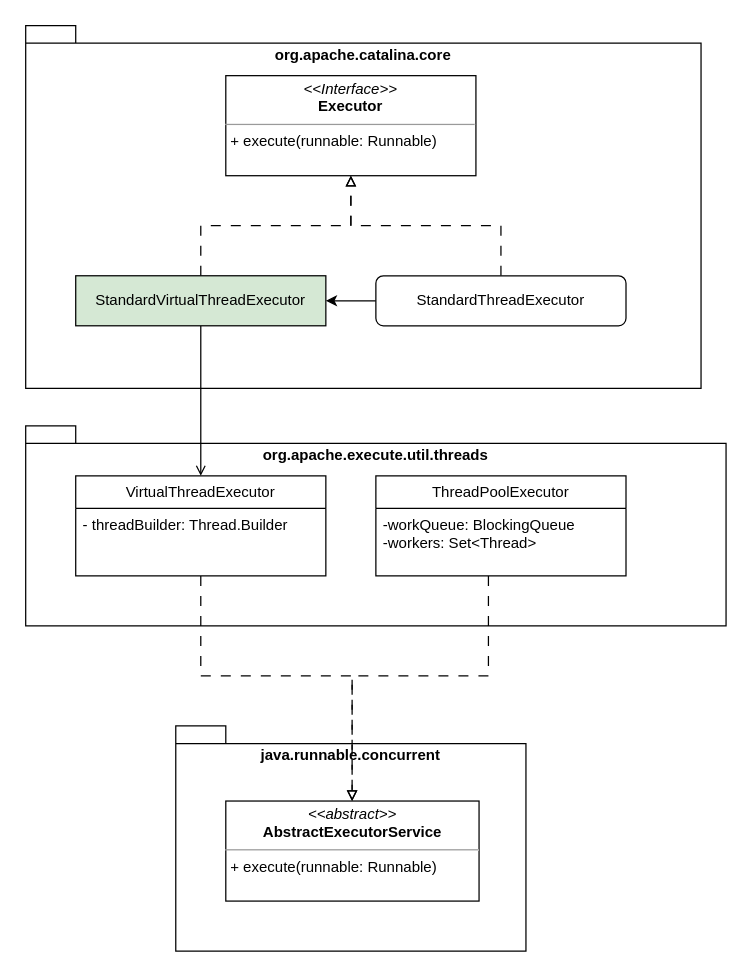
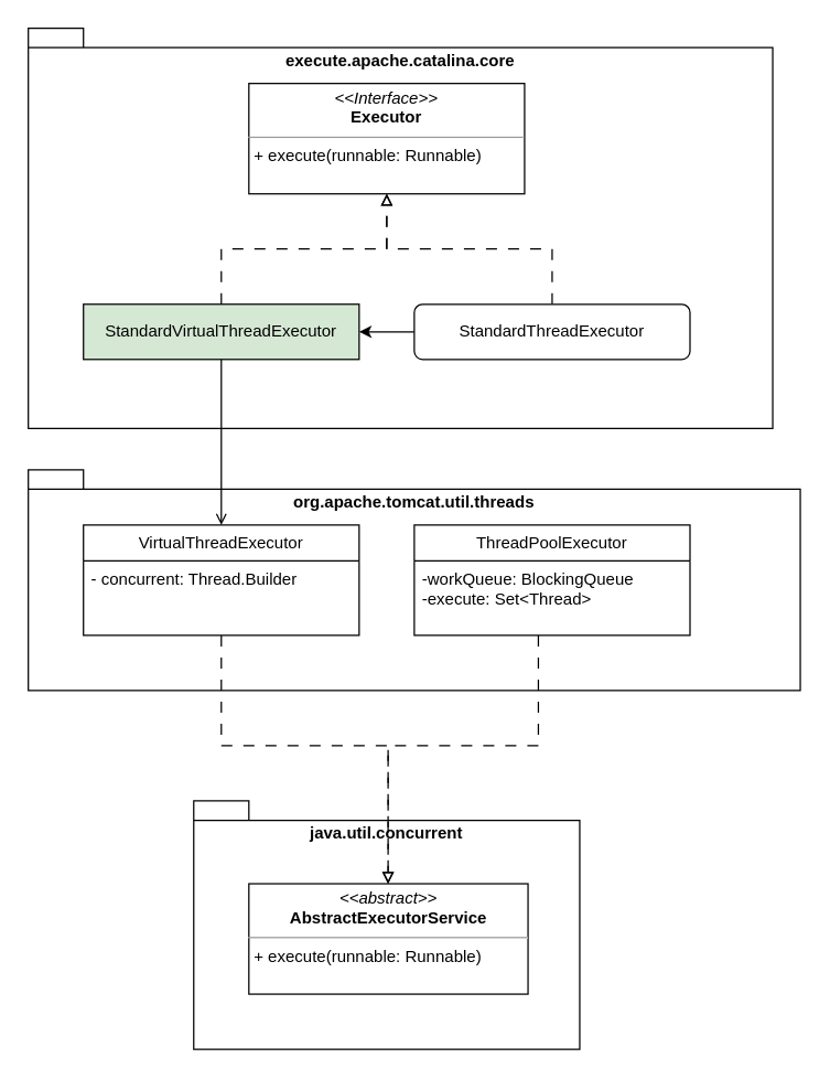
  <mxCell id="0" />
  <mxCell id="1" parent="0" />
- <mxCell id="2" value="org.apache.execute.util.threads" style="shape=folder;fontStyle=1;spacingTop=10;tabWidth=40;tabHeight=14;tabPosition=left;html=1;whiteSpace=wrap;verticalAlign=top;" vertex="1" parent="1"><mxGeometry x="20" y="340" width="560" height="160" as="geometry" /></mxCell>
- <mxCell id="3" value="org.apache.catalina.core" style="shape=folder;fontStyle=1;spacingTop=10;tabWidth=40;tabHeight=14;tabPosition=left;html=1;whiteSpace=wrap;verticalAlign=top;" vertex="1" parent="1"><mxGeometry x="20" y="20" width="540" height="290" as="geometry" /></mxCell>
+ <mxCell id="2" value="org.apache.tomcat.util.threads" style="shape=folder;fontStyle=1;spacingTop=10;tabWidth=40;tabHeight=14;tabPosition=left;html=1;whiteSpace=wrap;verticalAlign=top;" vertex="1" parent="1"><mxGeometry x="20" y="340" width="560" height="160" as="geometry" /></mxCell>
+ <mxCell id="3" value="execute.apache.catalina.core" style="shape=folder;fontStyle=1;spacingTop=10;tabWidth=40;tabHeight=14;tabPosition=left;html=1;whiteSpace=wrap;verticalAlign=top;" vertex="1" parent="1"><mxGeometry x="20" y="20" width="540" height="290" as="geometry" /></mxCell>
  <mxCell id="4" value="&lt;p style=&quot;margin:0px;margin-top:4px;text-align:center;&quot;&gt;&lt;i&gt;&amp;lt;&amp;lt;Interface&amp;gt;&amp;gt;&lt;/i&gt;&lt;br&gt;&lt;b&gt;Executor&lt;/b&gt;&lt;/p&gt;&lt;hr size=&quot;1&quot;&gt;&lt;p style=&quot;margin:0px;margin-left:4px;&quot;&gt;&lt;/p&gt;&lt;p style=&quot;margin:0px;margin-left:4px;&quot;&gt;+ execute(runnable: Runnable)&lt;/p&gt;" style="verticalAlign=top;align=left;overflow=fill;fontSize=12;fontFamily=Helvetica;html=1;whiteSpace=wrap;" vertex="1" parent="1"><mxGeometry x="180" y="60" width="200" height="80" as="geometry" /></mxCell>
  <mxCell id="5" style="edgeStyle=orthogonalEdgeStyle;rounded=0;orthogonalLoop=1;jettySize=auto;html=1;dashed=1;endArrow=block;endFill=0;dashPattern=8 8;" edge="1" parent="1" source="7" target="4"><mxGeometry relative="1" as="geometry" /></mxCell>
  <mxCell id="6" style="edgeStyle=orthogonalEdgeStyle;rounded=0;orthogonalLoop=1;jettySize=auto;html=1;endArrow=open;" edge="1" parent="1" source="7" target="11"><mxGeometry relative="1" as="geometry" /></mxCell>
  <mxCell id="7" value="StandardVirtualThreadExecutor" style="html=1;whiteSpace=wrap;fillColor=#d5e8d4;" vertex="1" parent="1"><mxGeometry x="60" y="220" width="200" height="40" as="geometry" /></mxCell>
  <mxCell id="8" style="edgeStyle=orthogonalEdgeStyle;rounded=0;orthogonalLoop=1;jettySize=auto;html=1;dashed=1;dashPattern=8 8;endArrow=block;endFill=0;" edge="1" parent="1" source="10" target="4"><mxGeometry relative="1" as="geometry" /></mxCell>
  <mxCell id="9" style="edgeStyle=orthogonalEdgeStyle;rounded=0;orthogonalLoop=1;jettySize=auto;html=1;" edge="1" parent="1" source="10" target="7"><mxGeometry relative="1" as="geometry" /></mxCell>
  <mxCell id="10" value="StandardThreadExecutor" style="html=1;whiteSpace=wrap;rounded=1;" vertex="1" parent="1"><mxGeometry x="300" y="220" width="200" height="40" as="geometry" /></mxCell>
  <mxCell id="11" value="VirtualThreadExecutor" style="swimlane;fontStyle=0;childLayout=stackLayout;horizontal=1;startSize=26;fillColor=none;horizontalStack=0;resizeParent=1;resizeParentMax=0;resizeLast=0;collapsible=1;marginBottom=0;whiteSpace=wrap;html=1;" vertex="1" parent="1"><mxGeometry x="60" y="380" width="200" height="80" as="geometry" /></mxCell>
- <mxCell id="12" value="- threadBuilder: Thread.Builder" style="text;strokeColor=none;fillColor=none;align=left;verticalAlign=top;spacingLeft=4;spacingRight=4;overflow=hidden;rotatable=0;points=[[0,0.5],[1,0.5]];portConstraint=eastwest;whiteSpace=wrap;html=1;" vertex="1" parent="11"><mxGeometry y="26" width="200" height="54" as="geometry" /></mxCell>
+ <mxCell id="12" value="- concurrent: Thread.Builder" style="text;strokeColor=none;fillColor=none;align=left;verticalAlign=top;spacingLeft=4;spacingRight=4;overflow=hidden;rotatable=0;points=[[0,0.5],[1,0.5]];portConstraint=eastwest;whiteSpace=wrap;html=1;" vertex="1" parent="11"><mxGeometry y="26" width="200" height="54" as="geometry" /></mxCell>
  <mxCell id="13" value="ThreadPoolExecutor" style="swimlane;fontStyle=0;childLayout=stackLayout;horizontal=1;startSize=26;fillColor=none;horizontalStack=0;resizeParent=1;resizeParentMax=0;resizeLast=0;collapsible=1;marginBottom=0;whiteSpace=wrap;html=1;" vertex="1" parent="1"><mxGeometry x="300" y="380" width="200" height="80" as="geometry" /></mxCell>
- <mxCell id="14" value="-workQueue: BlockingQueue&lt;br&gt;-workers: Set&amp;lt;Thread&amp;gt;" style="text;strokeColor=none;fillColor=none;align=left;verticalAlign=top;spacingLeft=4;spacingRight=4;overflow=hidden;rotatable=0;points=[[0,0.5],[1,0.5]];portConstraint=eastwest;whiteSpace=wrap;html=1;" vertex="1" parent="13"><mxGeometry y="26" width="200" height="54" as="geometry" /></mxCell>
- <mxCell id="15" value="java.runnable.concurrent" style="shape=folder;fontStyle=1;spacingTop=10;tabWidth=40;tabHeight=14;tabPosition=left;html=1;whiteSpace=wrap;verticalAlign=top;" vertex="1" parent="1"><mxGeometry x="140" y="580" width="280" height="180" as="geometry" /></mxCell>
+ <mxCell id="14" value="-workQueue: BlockingQueue&lt;br&gt;-execute: Set&amp;lt;Thread&amp;gt;" style="text;strokeColor=none;fillColor=none;align=left;verticalAlign=top;spacingLeft=4;spacingRight=4;overflow=hidden;rotatable=0;points=[[0,0.5],[1,0.5]];portConstraint=eastwest;whiteSpace=wrap;html=1;" vertex="1" parent="13"><mxGeometry y="26" width="200" height="54" as="geometry" /></mxCell>
+ <mxCell id="15" value="java.util.concurrent" style="shape=folder;fontStyle=1;spacingTop=10;tabWidth=40;tabHeight=14;tabPosition=left;html=1;whiteSpace=wrap;verticalAlign=top;" vertex="1" parent="1"><mxGeometry x="140" y="580" width="280" height="180" as="geometry" /></mxCell>
  <mxCell id="16" value="&lt;p style=&quot;margin:0px;margin-top:4px;text-align:center;&quot;&gt;&lt;i&gt;&amp;lt;&amp;lt;abstract&amp;gt;&amp;gt;&lt;/i&gt;&lt;br&gt;&lt;b&gt;AbstractExecutorService&lt;/b&gt;&lt;/p&gt;&lt;hr size=&quot;1&quot;&gt;&lt;p style=&quot;margin:0px;margin-left:4px;&quot;&gt;&lt;/p&gt;&lt;p style=&quot;margin:0px;margin-left:4px;&quot;&gt;+ execute(runnable: Runnable)&lt;/p&gt;" style="verticalAlign=top;align=left;overflow=fill;fontSize=12;fontFamily=Helvetica;html=1;whiteSpace=wrap;" vertex="1" parent="1"><mxGeometry x="180" y="640" width="202.5" height="80" as="geometry" /></mxCell>
  <mxCell id="17" style="edgeStyle=orthogonalEdgeStyle;rounded=0;orthogonalLoop=1;jettySize=auto;html=1;dashed=1;endArrow=block;endFill=0;dashPattern=8 8;" edge="1" parent="1" source="11" target="16"><mxGeometry relative="1" as="geometry"><mxPoint x="170" y="230" as="sourcePoint" /><mxPoint x="290" y="150" as="targetPoint" /><Array as="points"><mxPoint x="160" y="540" /><mxPoint x="281" y="540" /></Array></mxGeometry></mxCell>
  <mxCell id="18" style="edgeStyle=orthogonalEdgeStyle;rounded=0;orthogonalLoop=1;jettySize=auto;html=1;dashed=1;endArrow=block;endFill=0;dashPattern=8 8;" edge="1" parent="1" source="14" target="16"><mxGeometry relative="1" as="geometry"><mxPoint x="170" y="442" as="sourcePoint" /><mxPoint x="291" y="610" as="targetPoint" /><Array as="points"><mxPoint x="390" y="540" /><mxPoint x="281" y="540" /></Array></mxGeometry></mxCell>
